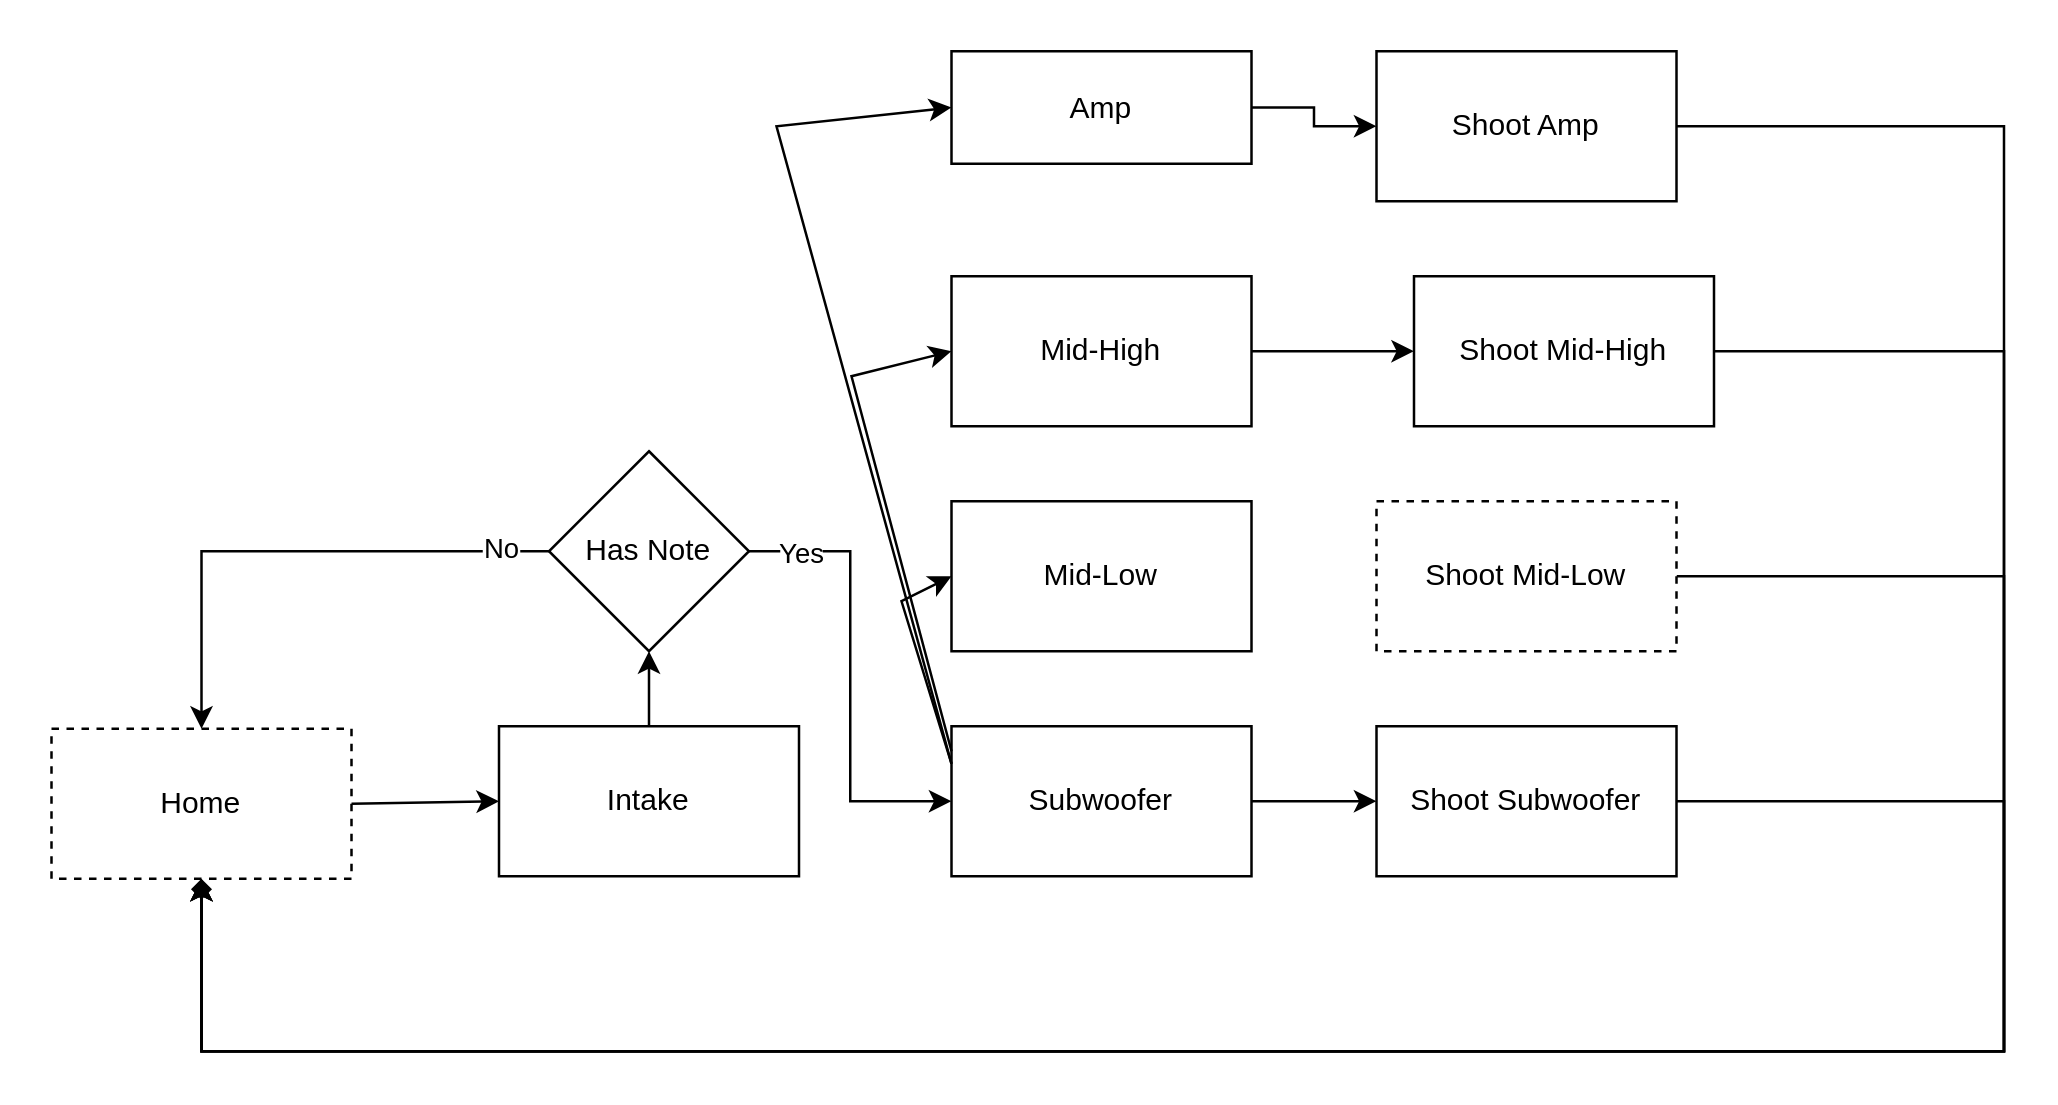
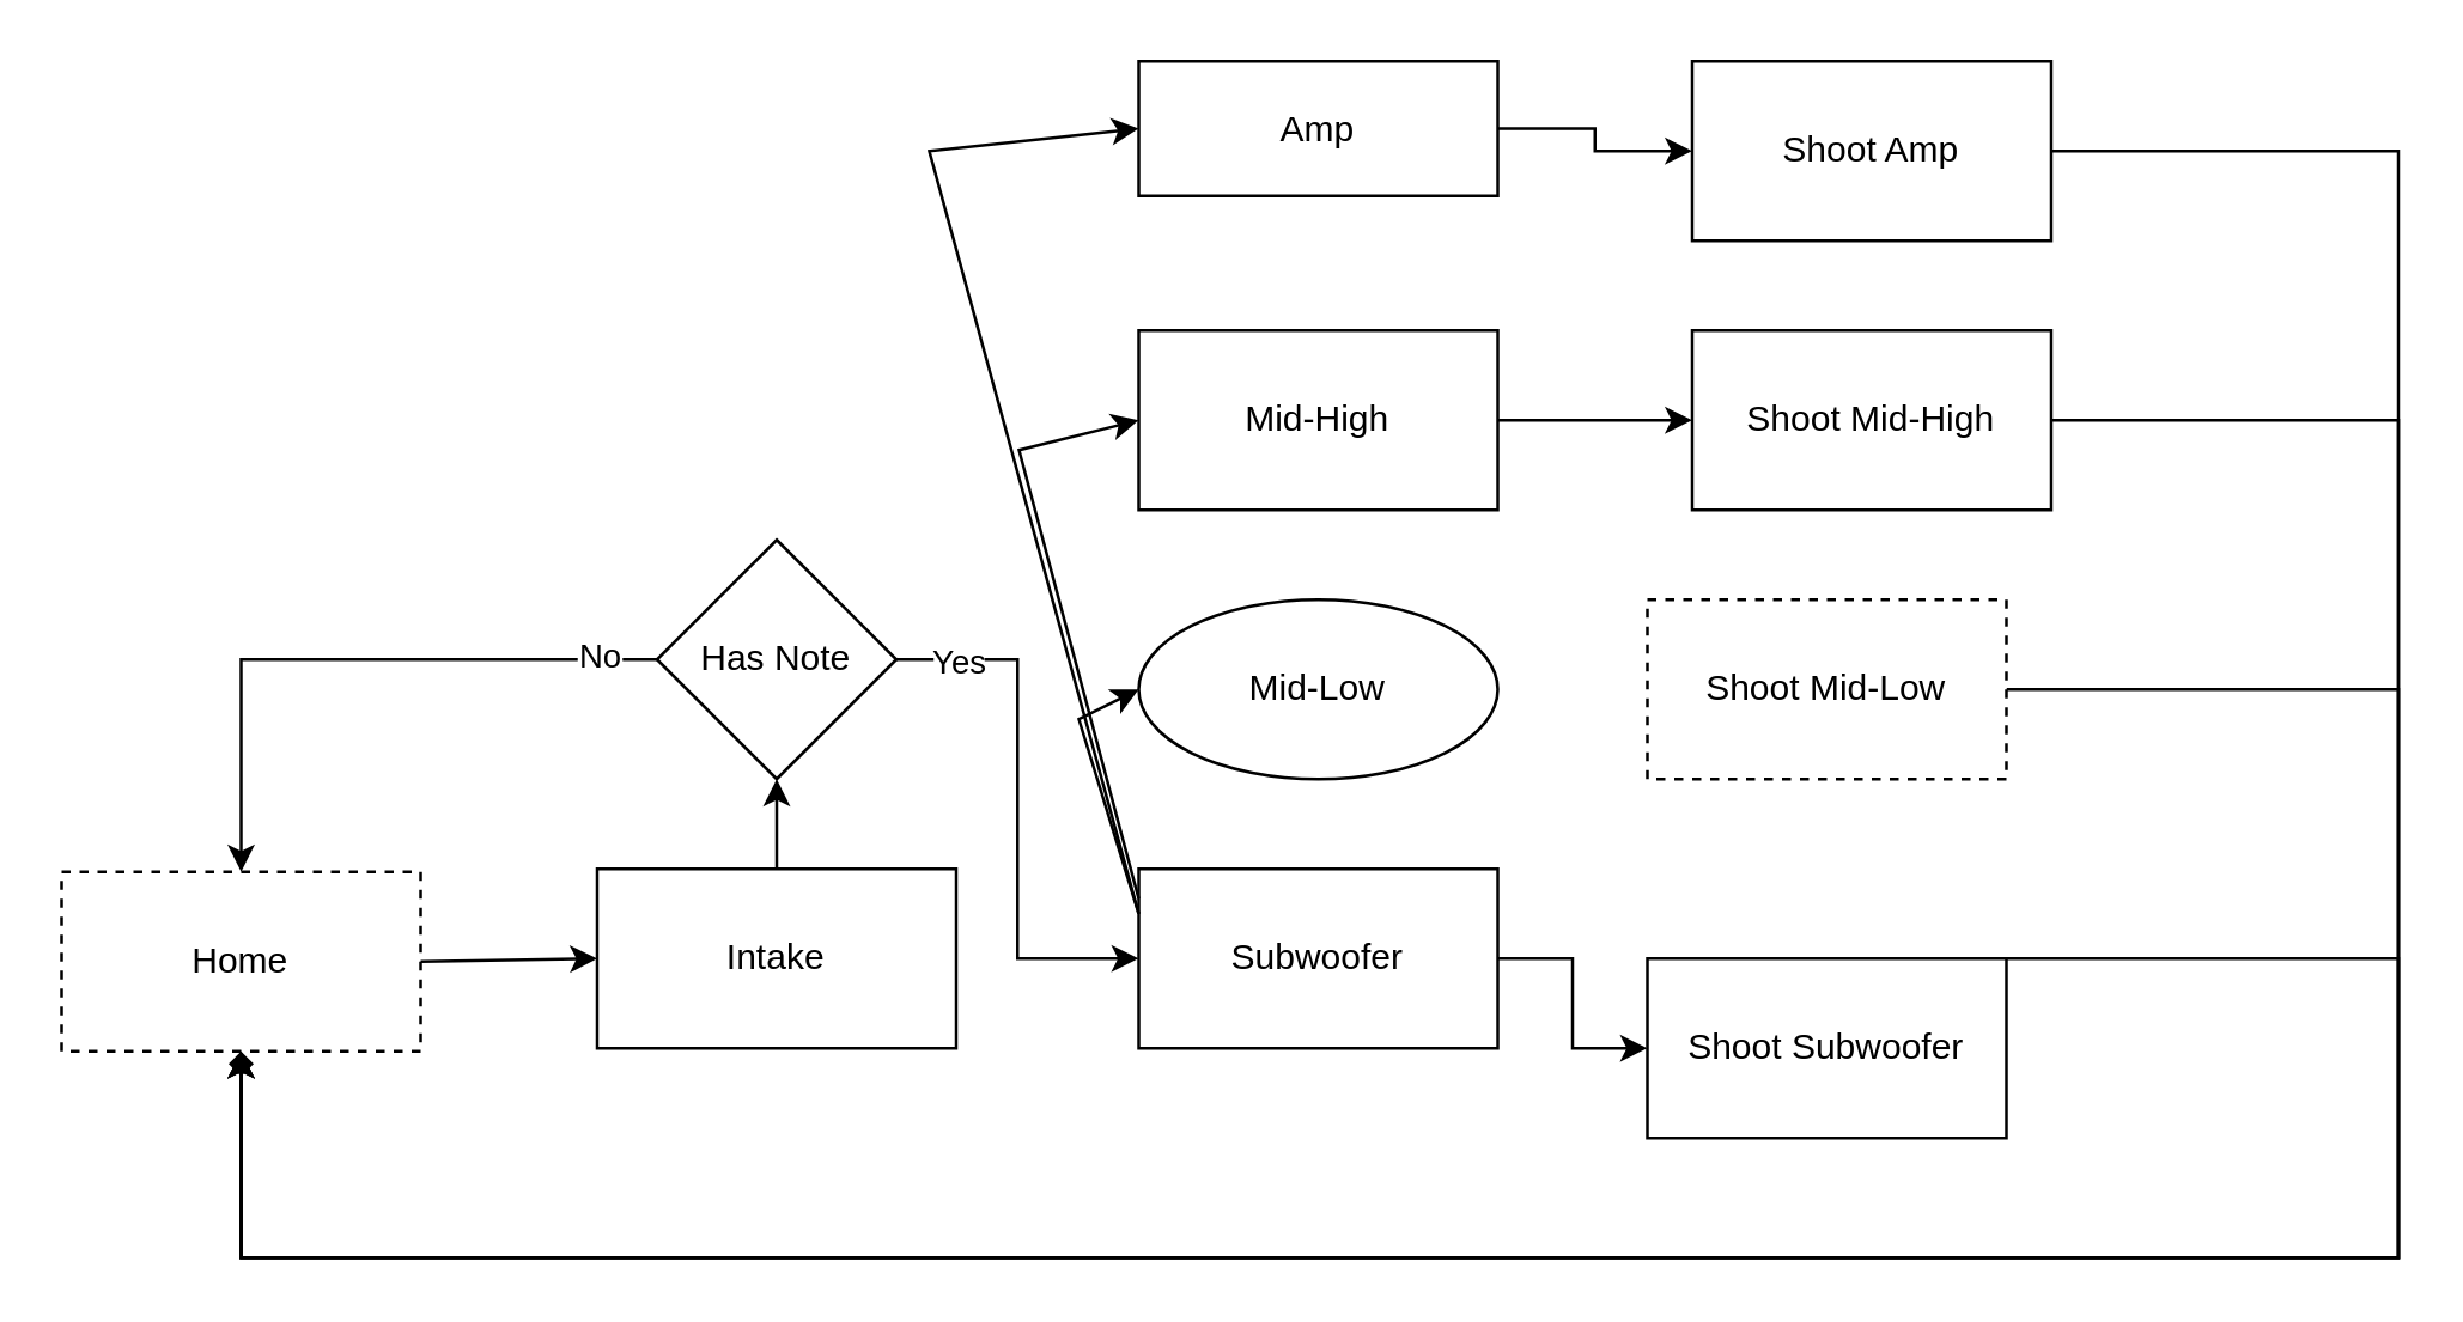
  <mxCell id="0" />
  <mxCell id="1" parent="0" />
  <mxCell id="2" value="Home" style="rounded=0;whiteSpace=wrap;html=1;dashed=1;" parent="1" vertex="1"><mxGeometry x="20" y="291" width="120" height="60" as="geometry" /></mxCell>
  <mxCell id="3" value="" style="endArrow=classic;html=1;rounded=0;exitX=1;exitY=0.5;exitDx=0;exitDy=0;entryX=0;entryY=0.5;entryDx=0;entryDy=0;" parent="1" source="2" target="5" edge="1"><mxGeometry width="50" height="50" relative="1" as="geometry"><mxPoint x="170" y="340" as="sourcePoint" /><mxPoint x="220" y="290" as="targetPoint" /></mxGeometry></mxCell>
  <mxCell id="4" style="edgeStyle=orthogonalEdgeStyle;rounded=0;orthogonalLoop=1;jettySize=auto;html=1;" edge="1" parent="1" source="5" target="28"><mxGeometry relative="1" as="geometry" /></mxCell>
  <mxCell id="5" value="Intake" style="rounded=0;whiteSpace=wrap;html=1;" parent="1" vertex="1"><mxGeometry x="199" y="290" width="120" height="60" as="geometry" /></mxCell>
  <mxCell id="6" style="edgeStyle=orthogonalEdgeStyle;rounded=0;orthogonalLoop=1;jettySize=auto;html=1;exitX=1;exitY=0.5;exitDx=0;exitDy=0;entryX=0;entryY=0.5;entryDx=0;entryDy=0;" parent="1" source="7" target="17" edge="1"><mxGeometry relative="1" as="geometry" /></mxCell>
  <mxCell id="7" value="Amp" style="rounded=0;whiteSpace=wrap;html=1;" parent="1" vertex="1"><mxGeometry x="380" y="20" width="120" height="45" as="geometry" /></mxCell>
  <mxCell id="8" style="edgeStyle=orthogonalEdgeStyle;rounded=0;orthogonalLoop=1;jettySize=auto;html=1;exitX=1;exitY=0.5;exitDx=0;exitDy=0;entryX=0;entryY=0.5;entryDx=0;entryDy=0;" parent="1" source="9" target="23" edge="1"><mxGeometry relative="1" as="geometry" /></mxCell>
  <mxCell id="9" value="Subwoofer" style="rounded=0;whiteSpace=wrap;html=1;" parent="1" vertex="1"><mxGeometry x="380" y="290" width="120" height="60" as="geometry" /></mxCell>
  <mxCell id="10" value="" style="endArrow=classic;html=1;rounded=0;exitX=0;exitY=0.25;exitDx=0;exitDy=0;entryX=0;entryY=0.5;entryDx=0;entryDy=0;" parent="1" source="9" target="7" edge="1"><mxGeometry width="50" height="50" relative="1" as="geometry"><mxPoint x="450" y="160" as="sourcePoint" /><mxPoint x="500" y="110" as="targetPoint" /><Array as="points"><mxPoint x="310" y="50" /></Array></mxGeometry></mxCell>
  <mxCell id="11" style="edgeStyle=orthogonalEdgeStyle;rounded=0;orthogonalLoop=1;jettySize=auto;html=1;exitX=1;exitY=0.5;exitDx=0;exitDy=0;entryX=0;entryY=0.5;entryDx=0;entryDy=0;" parent="1" source="12" target="19" edge="1"><mxGeometry relative="1" as="geometry" /></mxCell>
  <mxCell id="12" value="&lt;div&gt;Mid-High&lt;/div&gt;" style="rounded=0;whiteSpace=wrap;html=1;" parent="1" vertex="1"><mxGeometry x="380" y="110" width="120" height="60" as="geometry" /></mxCell>
- <mxCell id="13" value="Mid-Low" style="rounded=0;whiteSpace=wrap;html=1;" parent="1" vertex="1"><mxGeometry x="380" y="200" width="120" height="60" as="geometry" /></mxCell>
+ <mxCell id="13" value="Mid-Low" style="ellipse;whiteSpace=wrap;html=1;" parent="1" vertex="1"><mxGeometry x="380" y="200" width="120" height="60" as="geometry" /></mxCell>
  <mxCell id="14" value="" style="endArrow=classic;html=1;rounded=0;entryX=0;entryY=0.5;entryDx=0;entryDy=0;" parent="1" target="12" edge="1"><mxGeometry width="50" height="50" relative="1" as="geometry"><mxPoint x="380" y="300" as="sourcePoint" /><mxPoint x="360" y="110" as="targetPoint" /><Array as="points"><mxPoint x="340" y="150" /></Array></mxGeometry></mxCell>
  <mxCell id="15" value="" style="endArrow=classic;html=1;rounded=0;exitX=0;exitY=0.25;exitDx=0;exitDy=0;entryX=0;entryY=0.5;entryDx=0;entryDy=0;" parent="1" source="9" target="13" edge="1"><mxGeometry width="50" height="50" relative="1" as="geometry"><mxPoint x="260" y="150" as="sourcePoint" /><mxPoint x="310" y="100" as="targetPoint" /><Array as="points"><mxPoint x="360" y="240" /></Array></mxGeometry></mxCell>
  <mxCell id="16" style="edgeStyle=orthogonalEdgeStyle;rounded=0;orthogonalLoop=1;jettySize=auto;html=1;exitX=1;exitY=0.5;exitDx=0;exitDy=0;entryX=0.5;entryY=1;entryDx=0;entryDy=0;" parent="1" source="17" target="2" edge="1"><mxGeometry relative="1" as="geometry"><mxPoint x="70" y="420" as="targetPoint" /><Array as="points"><mxPoint x="801" y="50" /><mxPoint x="801" y="420" /><mxPoint x="80" y="420" /></Array></mxGeometry></mxCell>
- <mxCell id="17" value="&lt;div&gt;Shoot Amp&lt;/div&gt;" style="rounded=0;whiteSpace=wrap;html=1;" parent="1" vertex="1"><mxGeometry x="550" y="20" width="120" height="60" as="geometry" /></mxCell>
+ <mxCell id="17" value="&lt;div&gt;Shoot Amp&lt;/div&gt;" style="rounded=0;whiteSpace=wrap;html=1;" parent="1" vertex="1"><mxGeometry x="565" y="20" width="120" height="60" as="geometry" /></mxCell>
  <mxCell id="18" style="edgeStyle=orthogonalEdgeStyle;rounded=0;orthogonalLoop=1;jettySize=auto;html=1;exitX=1;exitY=0.5;exitDx=0;exitDy=0;entryX=0.5;entryY=1;entryDx=0;entryDy=0;" parent="1" source="19" target="2" edge="1"><mxGeometry relative="1" as="geometry"><mxPoint x="80" y="420" as="targetPoint" /><Array as="points"><mxPoint x="801" y="140" /><mxPoint x="801" y="420" /><mxPoint x="80" y="420" /></Array></mxGeometry></mxCell>
  <mxCell id="19" value="&lt;div&gt;Shoot Mid-High&lt;/div&gt;" style="rounded=0;whiteSpace=wrap;html=1;" parent="1" vertex="1"><mxGeometry x="565" y="110" width="120" height="60" as="geometry" /></mxCell>
  <mxCell id="20" style="edgeStyle=orthogonalEdgeStyle;rounded=0;orthogonalLoop=1;jettySize=auto;html=1;exitX=1;exitY=0.5;exitDx=0;exitDy=0;entryX=0.5;entryY=1;entryDx=0;entryDy=0;" parent="1" source="21" target="2" edge="1"><mxGeometry relative="1" as="geometry"><mxPoint x="80" y="360" as="targetPoint" /><Array as="points"><mxPoint x="801" y="230" /><mxPoint x="801" y="420" /><mxPoint x="80" y="420" /></Array></mxGeometry></mxCell>
  <mxCell id="21" value="&lt;div&gt;Shoot Mid-Low&lt;/div&gt;" style="rounded=0;whiteSpace=wrap;html=1;dashed=1;" parent="1" vertex="1"><mxGeometry x="550" y="200" width="120" height="60" as="geometry" /></mxCell>
  <mxCell id="22" style="edgeStyle=orthogonalEdgeStyle;rounded=0;orthogonalLoop=1;jettySize=auto;html=1;entryX=0.5;entryY=1;entryDx=0;entryDy=0;endArrow=diamond;" parent="1" source="23" target="2" edge="1"><mxGeometry relative="1" as="geometry"><mxPoint x="80" y="420" as="targetPoint" /><Array as="points"><mxPoint x="801" y="320" /><mxPoint x="801" y="420" /><mxPoint x="80" y="420" /></Array></mxGeometry></mxCell>
- <mxCell id="23" value="&lt;div&gt;Shoot Subwoofer&lt;/div&gt;" style="rounded=0;whiteSpace=wrap;html=1;" parent="1" vertex="1"><mxGeometry x="550" y="290" width="120" height="60" as="geometry" /></mxCell>
+ <mxCell id="23" value="&lt;div&gt;Shoot Subwoofer&lt;/div&gt;" style="rounded=0;whiteSpace=wrap;html=1;" parent="1" vertex="1"><mxGeometry x="550" y="320" width="120" height="60" as="geometry" /></mxCell>
  <mxCell id="24" style="edgeStyle=orthogonalEdgeStyle;rounded=0;orthogonalLoop=1;jettySize=auto;html=1;entryX=0.5;entryY=0;entryDx=0;entryDy=0;" edge="1" parent="1" source="28" target="2"><mxGeometry relative="1" as="geometry" /></mxCell>
  <mxCell id="25" value="&lt;div&gt;No&lt;/div&gt;" style="edgeLabel;html=1;align=center;verticalAlign=middle;resizable=0;points=[];" vertex="1" connectable="0" parent="24"><mxGeometry x="-0.209" y="-5" relative="1" as="geometry"><mxPoint x="63" y="3" as="offset" /></mxGeometry></mxCell>
  <mxCell id="26" style="edgeStyle=orthogonalEdgeStyle;rounded=0;orthogonalLoop=1;jettySize=auto;html=1;entryX=0;entryY=0.5;entryDx=0;entryDy=0;" edge="1" parent="1" source="28" target="9"><mxGeometry relative="1" as="geometry" /></mxCell>
  <mxCell id="27" value="Yes" style="edgeLabel;html=1;align=center;verticalAlign=middle;resizable=0;points=[];" vertex="1" connectable="0" parent="26"><mxGeometry x="-0.32" y="5" relative="1" as="geometry"><mxPoint x="-25" y="-21" as="offset" /></mxGeometry></mxCell>
  <mxCell id="28" value="Has Note" style="rhombus;whiteSpace=wrap;html=1;" vertex="1" parent="1"><mxGeometry x="219" y="180" width="80" height="80" as="geometry" /></mxCell>
